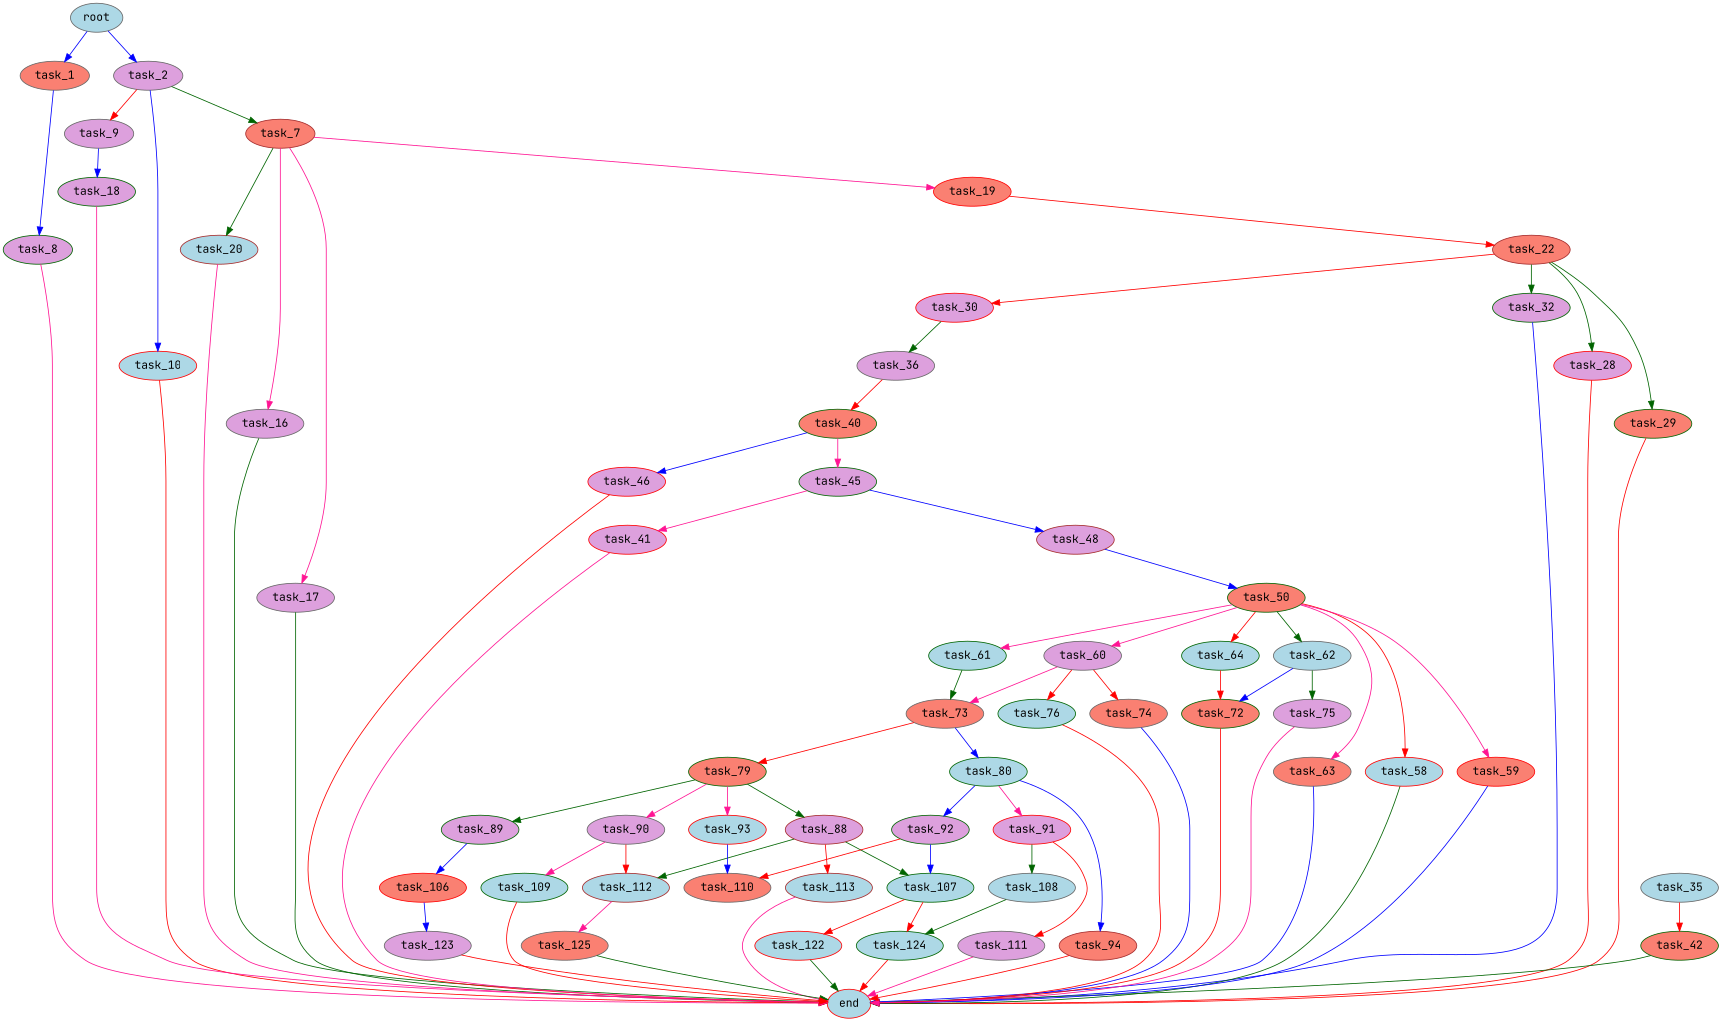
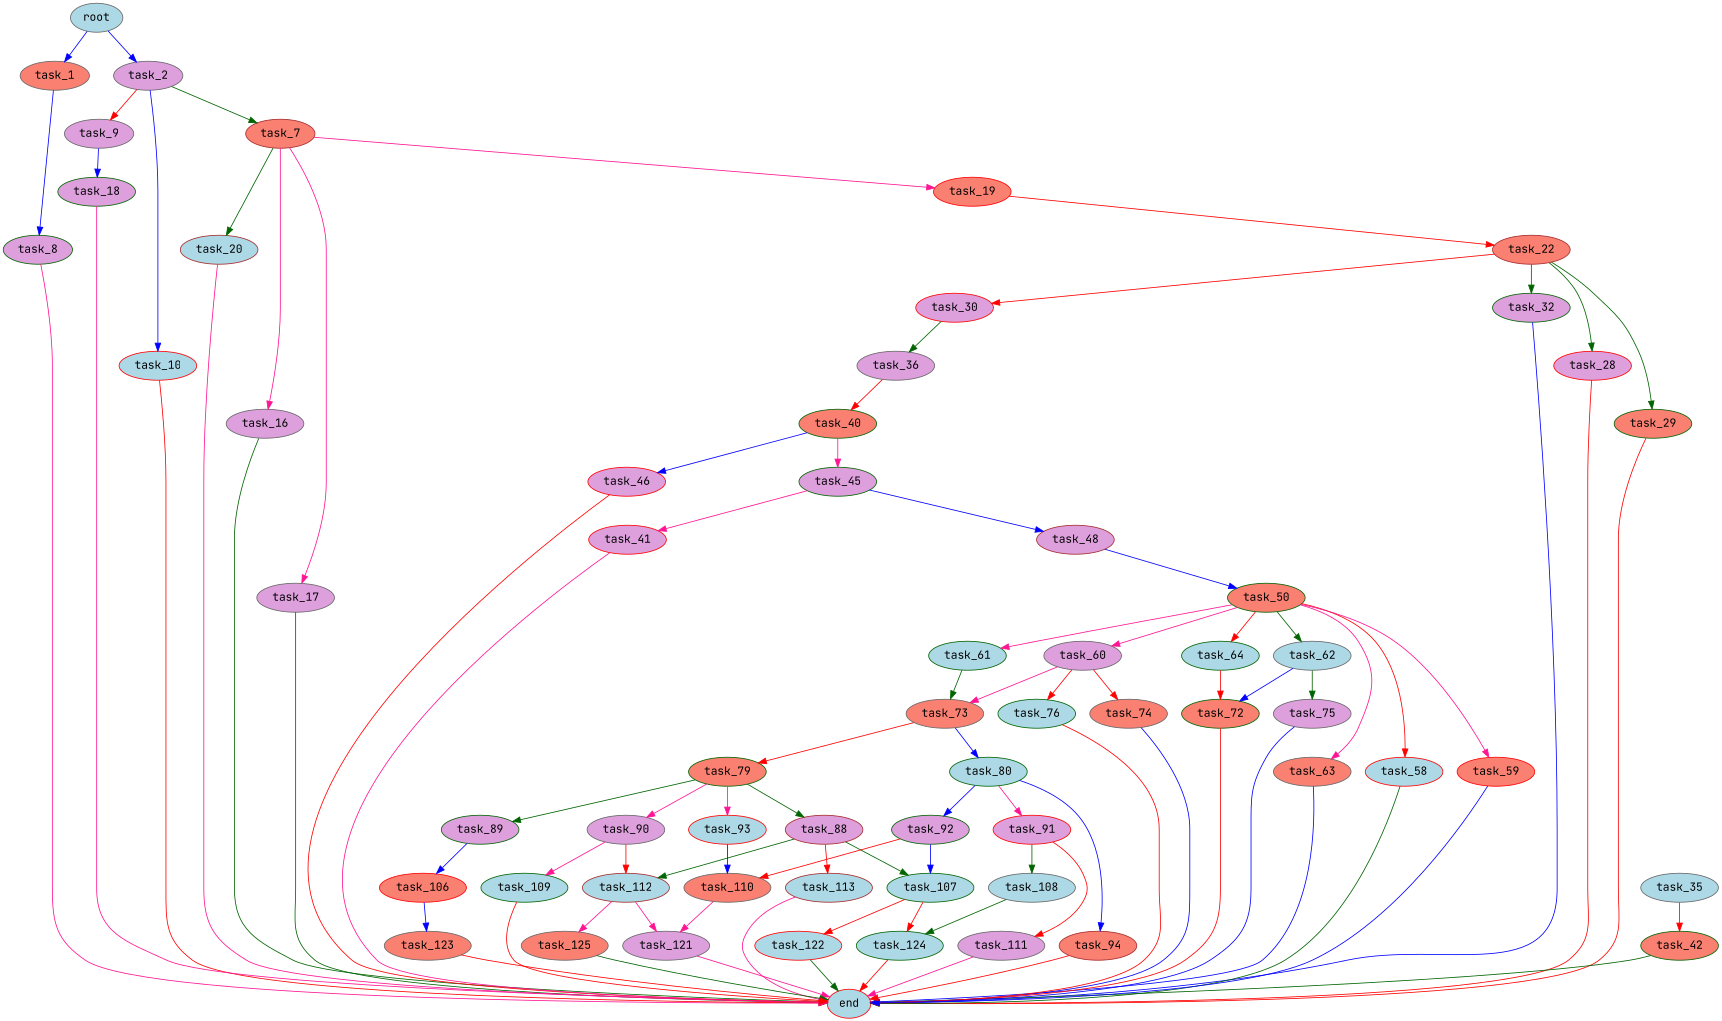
  digraph {
    fontname="JetBrains Mono"
    node [color=gray40 fillcolor=plum fontname="JetBrains Mono" style=filled]
    edge [color=red fontname="JetBrains Mono"]
    root [fillcolor=lightblue]
    task_1 [fillcolor=salmon]
    task_2
    task_8 [color=darkgreen]
    task_7 [color=brown fillcolor=salmon]
    task_9
    task_10 [color=red fillcolor=lightblue]
    end [color=red fillcolor=lightblue]
    task_16
    task_17
    task_19 [color=red fillcolor=salmon]
    task_20 [color=brown fillcolor=lightblue]
    task_18 [color=darkgreen]
    task_22 [color=brown fillcolor=salmon]
    task_28 [color=red]
    task_29 [color=darkgreen fillcolor=salmon]
    task_30 [color=red]
    task_32 [color=darkgreen]
    task_36
    task_40 [color=darkgreen fillcolor=salmon]
    task_35 [fillcolor=lightblue]
    task_42 [color=darkgreen fillcolor=salmon]
    task_45 [color=darkgreen]
    task_46 [color=red]
    task_41 [color=red]
    task_48 [color=brown]
    task_50 [color=darkgreen fillcolor=salmon]
    task_58 [color=red fillcolor=lightblue]
    task_59 [color=red fillcolor=salmon]
    task_60
    task_61 [color=darkgreen fillcolor=lightblue]
    task_62 [fillcolor=lightblue]
    task_63 [fillcolor=salmon]
    task_64 [color=darkgreen fillcolor=lightblue]
    task_73 [fillcolor=salmon]
    task_74 [fillcolor=salmon]
    task_76 [color=darkgreen fillcolor=lightblue]
    task_72 [color=darkgreen fillcolor=salmon]
    task_75
    task_79 [color=darkgreen fillcolor=salmon]
    task_80 [color=darkgreen fillcolor=lightblue]
    task_88 [color=brown]
    task_89 [color=darkgreen]
    task_90
    task_93 [color=red fillcolor=lightblue]
    task_91 [color=red]
    task_92 [color=darkgreen]
    task_94 [color=brown fillcolor=salmon]
    task_107 [color=darkgreen fillcolor=lightblue]
    task_112 [color=brown fillcolor=lightblue]
    task_113 [color=brown fillcolor=lightblue]
    task_106 [color=red fillcolor=salmon]
    task_109 [color=darkgreen fillcolor=lightblue]
    task_110 [fillcolor=salmon]
    task_108 [fillcolor=lightblue]
    task_111
    task_122 [color=red fillcolor=lightblue]
    task_124 [color=darkgreen fillcolor=lightblue]
+   task_121
    task_125 [fillcolor=salmon]
-   task_123
+   task_123 [fillcolor=salmon]
    root -> task_1 [color=blue]
    root -> task_2 [color=blue]
    task_1 -> task_8 [color=blue]
    task_2 -> task_7 [color=darkgreen]
    task_2 -> task_9
    task_2 -> task_10 [color=blue]
    task_8 -> end [color=deeppink]
    task_7 -> task_16 [color=deeppink]
    task_7 -> task_17 [color=deeppink]
    task_7 -> task_19 [color=deeppink]
    task_7 -> task_20 [color=darkgreen]
    task_9 -> task_18 [color=blue]
    task_10 -> end
    task_16 -> end [color=darkgreen]
    task_17 -> end [color=darkgreen]
    task_19 -> task_22
    task_20 -> end [color=deeppink]
    task_18 -> end [color=deeppink]
    task_22 -> task_28 [color=darkgreen]
    task_22 -> task_29 [color=darkgreen]
    task_22 -> task_30
    task_22 -> task_32 [color=darkgreen]
    task_28 -> end
    task_29 -> end
    task_30 -> task_36 [color=darkgreen]
    task_32 -> end [color=blue]
    task_36 -> task_40
    task_40 -> task_45 [color=deeppink]
    task_40 -> task_46 [color=blue]
    task_35 -> task_42
    task_42 -> end [color=darkgreen]
    task_45 -> task_41 [color=deeppink]
    task_45 -> task_48 [color=blue]
    task_46 -> end
    task_41 -> end [color=deeppink]
    task_48 -> task_50 [color=blue]
    task_50 -> task_58
    task_50 -> task_59 [color=deeppink]
    task_50 -> task_60 [color=deeppink]
    task_50 -> task_61 [color=deeppink]
    task_50 -> task_62 [color=darkgreen]
    task_50 -> task_63 [color=deeppink]
    task_50 -> task_64
    task_58 -> end [color=darkgreen]
    task_59 -> end [color=blue]
    task_60 -> task_73 [color=deeppink]
    task_60 -> task_74
    task_60 -> task_76
    task_61 -> task_73 [color=darkgreen]
    task_62 -> task_72 [color=blue]
    task_62 -> task_75 [color=darkgreen]
    task_63 -> end [color=blue]
    task_64 -> task_72
    task_73 -> task_79
    task_73 -> task_80 [color=blue]
    task_74 -> end [color=blue]
    task_76 -> end
    task_72 -> end
-   task_75 -> end [color=deeppink]
+   task_75 -> end [color=blue]
    task_79 -> task_88 [color=darkgreen]
    task_79 -> task_89 [color=darkgreen]
    task_79 -> task_90 [color=deeppink]
    task_79 -> task_93 [color=deeppink]
    task_80 -> task_91 [color=deeppink]
    task_80 -> task_92 [color=blue]
    task_80 -> task_94 [color=blue]
    task_88 -> task_107 [color=darkgreen]
    task_88 -> task_112 [color=darkgreen]
    task_88 -> task_113
    task_89 -> task_106 [color=blue]
    task_90 -> task_112
    task_90 -> task_109 [color=deeppink]
    task_93 -> task_110 [color=blue]
    task_91 -> task_108 [color=darkgreen]
    task_91 -> task_111
    task_92 -> task_107 [color=blue]
    task_92 -> task_110
    task_94 -> end
    task_107 -> task_122
    task_107 -> task_124
+   task_112 -> task_121 [color=deeppink]
    task_112 -> task_125 [color=deeppink]
    task_113 -> end [color=deeppink]
    task_106 -> task_123 [color=blue]
    task_109 -> end
+   task_110 -> task_121 [color=deeppink]
    task_108 -> task_124 [color=darkgreen]
    task_111 -> end [color=deeppink]
    task_122 -> end [color=darkgreen]
    task_124 -> end
+   task_121 -> end [color=deeppink]
    task_125 -> end [color=darkgreen]
    task_123 -> end
  }
